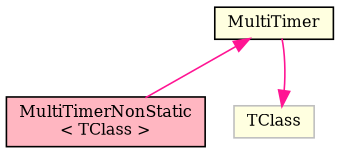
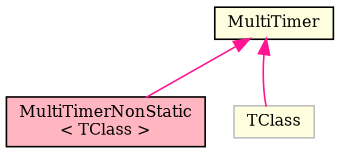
  digraph {
    fontname="DejaVu Serif"
    node [color=black fillcolor=lightyellow fontname="DejaVu Serif" fontsize=10 shape=record style=filled]
    edge [color=deeppink dir=back fontname="DejaVu Serif" fontsize=10 labelfontname=Helvetica labelfontsize=10 style=solid]
    n1 [fontcolor=black height=0.2 label=MultiTimer width=0.4]
    n2 [fillcolor=lightpink height=0.2 label="MultiTimerNonStatic\l\< TClass \>" width=0.4]
    n3 [color=grey75 height=0.2 label=TClass width=0.4]
    n1 -> n2
-   n3 -> n1
+   n1 -> n3
  }
